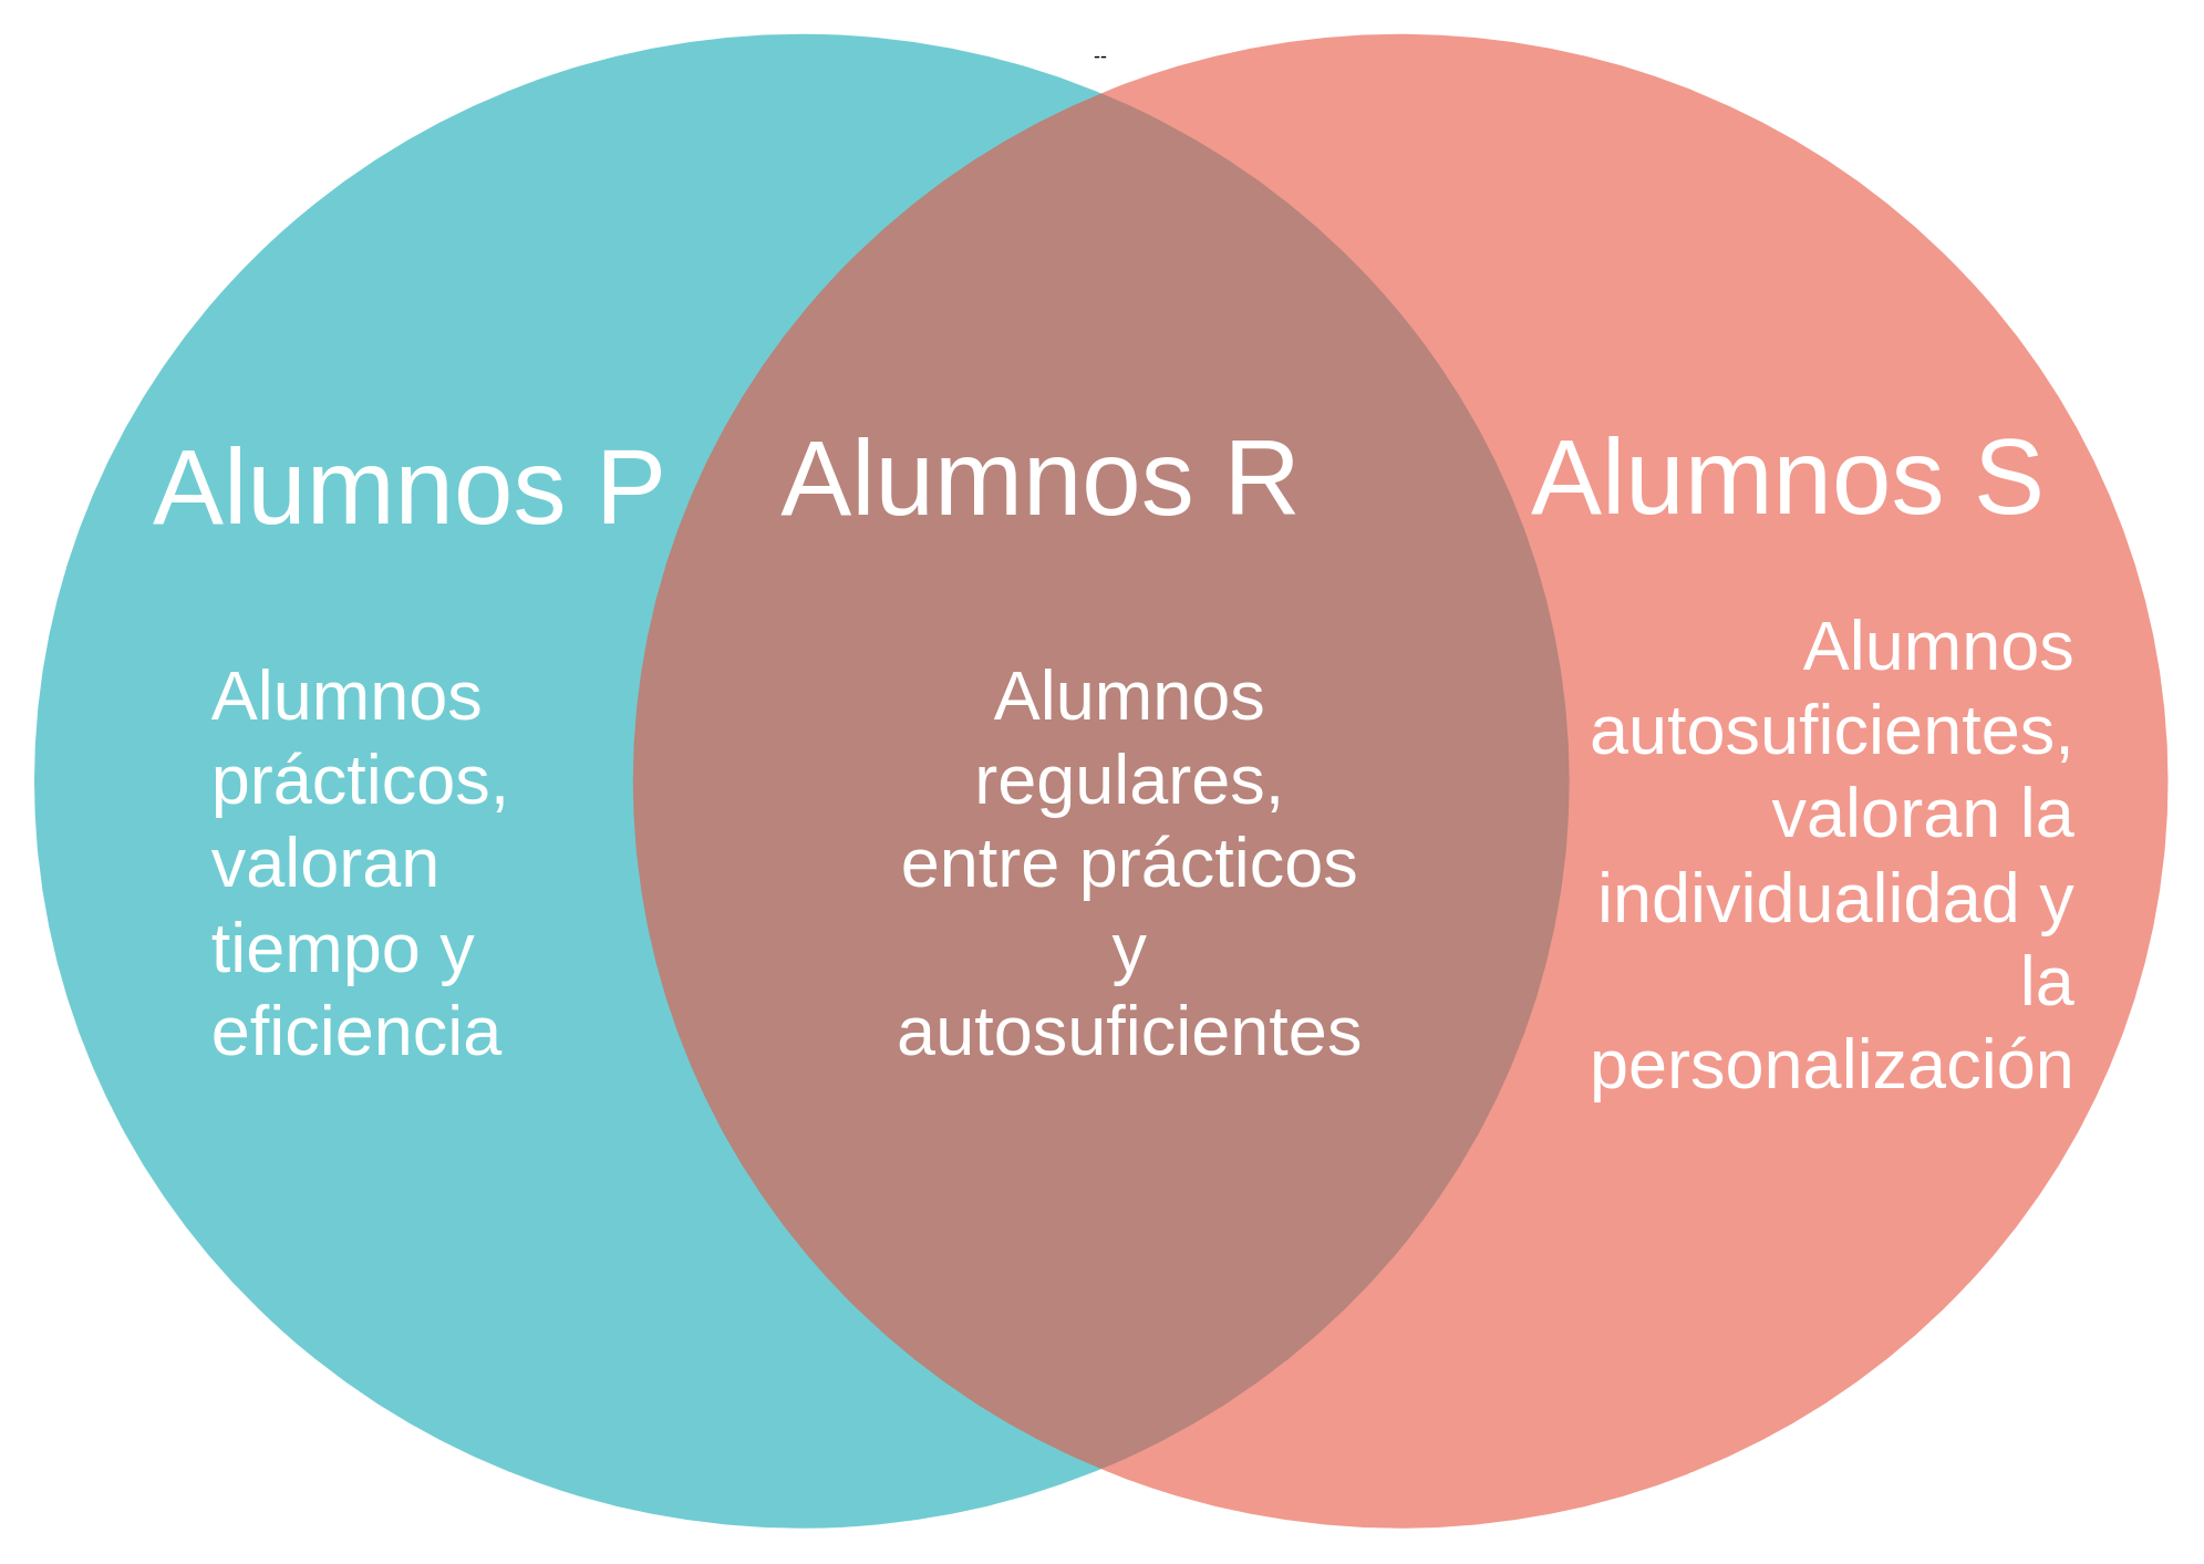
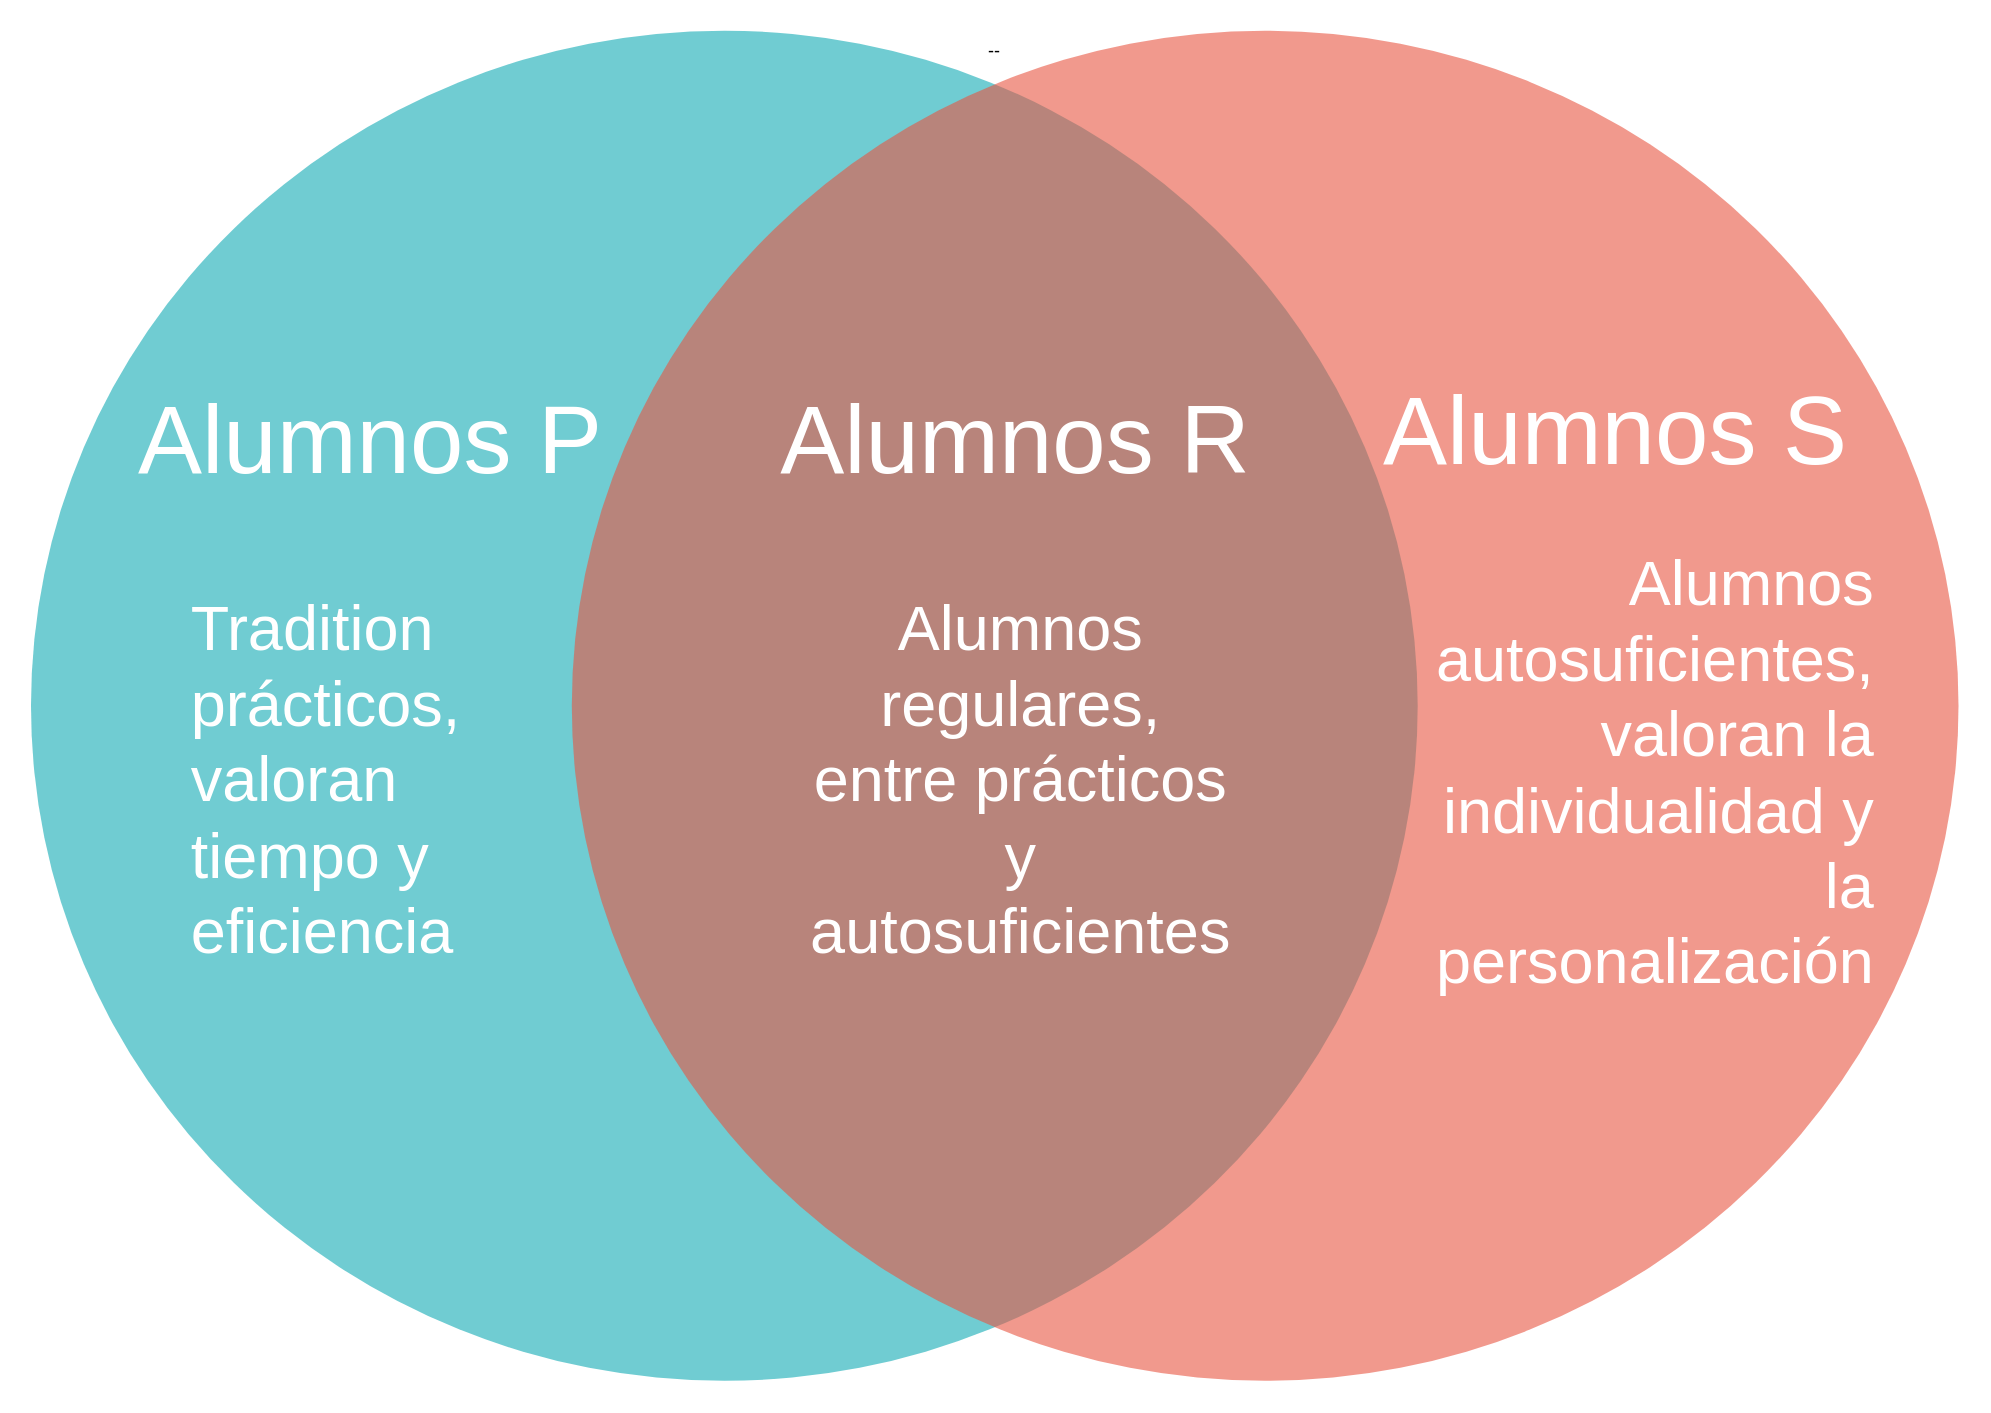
  <mxCell id="0" />
  <mxCell id="1" parent="0" />
  <mxCell id="2" value="Tradition" style="text;fontSize=24;align=center;verticalAlign=middle;html=1;fontColor=#FFFFFF;" parent="1" vertex="1"><mxGeometry x="349.5" y="418.5" width="190" height="70" as="geometry" /></mxCell>
  <mxCell id="3" value="--" style="group" parent="1" vertex="1" connectable="0"><mxGeometry x="20" y="20" width="1285" height="900" as="geometry" /></mxCell>
  <mxCell id="4" value="" style="ellipse;fillColor=#12AAB5;opacity=60;strokeColor=none;html=1;fontColor=#FFFFFF;" parent="3" vertex="1"><mxGeometry width="924.46" height="900" as="geometry" /></mxCell>
  <mxCell id="5" value="" style="ellipse;fillColor=#e85642;opacity=60;strokeColor=none;html=1;fontColor=#FFFFFF;" parent="3" vertex="1"><mxGeometry x="360.54" width="924.46" height="900" as="geometry" /></mxCell>
  <mxCell id="6" value="Alumnos P" style="text;fontSize=64;align=center;verticalAlign=middle;html=1;fontColor=#FFFFFF;" parent="3" vertex="1"><mxGeometry x="50.005" y="210" width="351.295" height="126.0" as="geometry" /></mxCell>
  <mxCell id="7" value="Alumnos S" style="text;fontSize=64;align=center;verticalAlign=middle;html=1;fontColor=#FFFFFF;" parent="3" vertex="1"><mxGeometry x="880.003" y="204" width="351.295" height="126.0" as="geometry" /></mxCell>
- <mxCell id="8" value="Alumnos R" style="text;fontSize=64;align=center;verticalAlign=middle;html=1;fontColor=#FFFFFF;" parent="3" vertex="1"><mxGeometry x="430.003" y="205" width="351.295" height="126.0" as="geometry" /></mxCell>
- <mxCell id="9" value="&lt;p style=&quot;line-height: 120% ; font-size: 42px&quot; align=&quot;left&quot;&gt;&lt;font style=&quot;font-size: 42px&quot;&gt;Alumnos prácticos, valoran tiempo y eficiencia&lt;br&gt;&lt;/font&gt;&lt;/p&gt;" style="text;html=1;strokeColor=none;fillColor=none;align=center;verticalAlign=middle;whiteSpace=wrap;rounded=0;fontSize=64;fontColor=#FFFFFF;" parent="3" vertex="1"><mxGeometry x="105.65" y="340" width="240" height="320" as="geometry" /></mxCell>
+ <mxCell id="8" value="Alumnos R" style="text;fontSize=64;align=center;verticalAlign=middle;html=1;fontColor=#FFFFFF;" parent="3" vertex="1"><mxGeometry x="480.003" y="210" width="351.295" height="126.0" as="geometry" /></mxCell>
+ <mxCell id="9" value="&lt;p style=&quot;line-height: 120% ; font-size: 42px&quot; align=&quot;left&quot;&gt;&lt;font style=&quot;font-size: 42px&quot;&gt;Tradition prácticos, valoran tiempo y eficiencia&lt;br&gt;&lt;/font&gt;&lt;/p&gt;" style="text;html=1;strokeColor=none;fillColor=none;align=center;verticalAlign=middle;whiteSpace=wrap;rounded=0;fontSize=64;fontColor=#FFFFFF;" parent="3" vertex="1"><mxGeometry x="105.65" y="340" width="240" height="320" as="geometry" /></mxCell>
  <mxCell id="10" value="&lt;p style=&quot;line-height: 120% ; font-size: 42px&quot; align=&quot;center&quot;&gt;&lt;font style=&quot;font-size: 42px&quot;&gt;Alumnos regulares, entre prácticos y autosuficientes&lt;br&gt;&lt;/font&gt;&lt;/p&gt;" style="text;html=1;strokeColor=none;fillColor=none;align=center;verticalAlign=middle;whiteSpace=wrap;rounded=0;fontSize=64;fontColor=#FFFFFF;" parent="3" vertex="1"><mxGeometry x="540" y="340" width="240" height="320" as="geometry" /></mxCell>
  <mxCell id="11" value="&lt;p style=&quot;line-height: 120% ; font-size: 42px&quot;&gt;&lt;font style=&quot;font-size: 42px&quot;&gt;Alumnos autosuficientes, valoran la individualidad y la personalización&lt;br&gt;&lt;/font&gt;&lt;/p&gt;" style="text;html=1;strokeColor=none;fillColor=none;align=right;verticalAlign=middle;whiteSpace=wrap;rounded=0;fontSize=64;fontColor=#FFFFFF;" parent="3" vertex="1"><mxGeometry x="931.3" y="340" width="300" height="310" as="geometry" /></mxCell>
